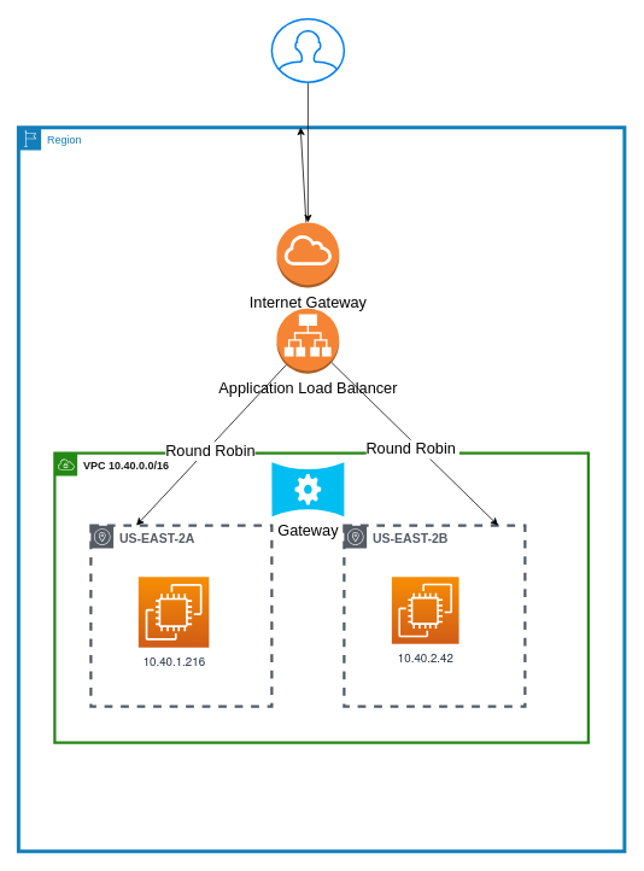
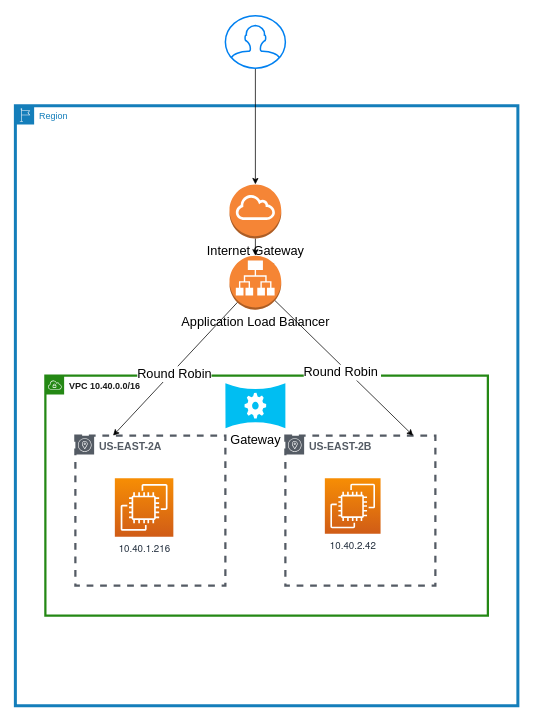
  <mxCell id="0" />
  <mxCell id="1" parent="0" />
  <mxCell id="2" value="Region" style="points=[[0,0],[0.25,0],[0.5,0],[0.75,0],[1,0],[1,0.25],[1,0.5],[1,0.75],[1,1],[0.75,1],[0.5,1],[0.25,1],[0,1],[0,0.75],[0,0.5],[0,0.25]];outlineConnect=0;gradientColor=none;html=1;whiteSpace=wrap;fontSize=12;fontStyle=0;shape=mxgraph.aws4.group;grIcon=mxgraph.aws4.group_region;strokeColor=#147EBA;fillColor=none;verticalAlign=top;align=left;spacingLeft=30;fontColor=#147EBA;dashed=0;strokeWidth=4;" vertex="1" parent="1"><mxGeometry x="20" y="140" width="670" height="800" as="geometry" /></mxCell>
  <mxCell id="3" value="" style="group" vertex="1" connectable="0" parent="1"><mxGeometry x="380" y="580" width="200" height="200" as="geometry" /></mxCell>
  <mxCell id="4" value="&lt;font style=&quot;font-size: 14px&quot;&gt;&lt;b&gt;US-EAST-2B&lt;/b&gt;&lt;/font&gt;" style="outlineConnect=0;gradientColor=none;html=1;whiteSpace=wrap;fontSize=12;fontStyle=0;shape=mxgraph.aws4.group;grIcon=mxgraph.aws4.group_availability_zone;strokeColor=#545B64;fillColor=none;verticalAlign=top;align=left;spacingLeft=30;fontColor=#545B64;dashed=1;strokeWidth=3;" vertex="1" parent="3"><mxGeometry width="200" height="200" as="geometry" /></mxCell>
  <mxCell id="5" value="&lt;span style=&quot;font-family: &amp;#34;helvetica neue&amp;#34; , &amp;#34;roboto&amp;#34; , &amp;#34;arial&amp;#34; , sans-serif ; font-size: 13px ; background-color: rgb(255 , 255 , 255)&quot;&gt;10.40.2.42&lt;/span&gt;" style="outlineConnect=0;fontColor=#232F3E;gradientColor=#F78E04;gradientDirection=north;fillColor=#D05C17;strokeColor=#ffffff;dashed=0;verticalLabelPosition=bottom;verticalAlign=top;align=center;html=1;fontSize=12;fontStyle=0;aspect=fixed;shape=mxgraph.aws4.resourceIcon;resIcon=mxgraph.aws4.ec2;" vertex="1" parent="3"><mxGeometry x="52.632" y="56.667" width="74.286" height="74.286" as="geometry" /></mxCell>
  <mxCell id="6" value="" style="group" vertex="1" connectable="0" parent="1"><mxGeometry x="100" y="580" width="200" height="200" as="geometry" /></mxCell>
  <mxCell id="7" value="&lt;font style=&quot;font-size: 14px&quot;&gt;&lt;b&gt;US-EAST-2A&lt;/b&gt;&lt;/font&gt;" style="outlineConnect=0;gradientColor=none;html=1;whiteSpace=wrap;fontSize=12;fontStyle=0;shape=mxgraph.aws4.group;grIcon=mxgraph.aws4.group_availability_zone;strokeColor=#545B64;fillColor=none;verticalAlign=top;align=left;spacingLeft=30;fontColor=#545B64;dashed=1;strokeWidth=3;" vertex="1" parent="6"><mxGeometry width="200" height="200" as="geometry" /></mxCell>
  <mxCell id="8" value="&lt;span style=&quot;font-family: &amp;#34;helvetica neue&amp;#34; , &amp;#34;roboto&amp;#34; , &amp;#34;arial&amp;#34; , sans-serif ; font-size: 13px ; background-color: rgb(255 , 255 , 255)&quot;&gt;10.40.1.216&lt;/span&gt;" style="outlineConnect=0;fontColor=#232F3E;gradientColor=#F78E04;gradientDirection=north;fillColor=#D05C17;strokeColor=#ffffff;dashed=0;verticalLabelPosition=bottom;verticalAlign=top;align=center;html=1;fontSize=12;fontStyle=0;aspect=fixed;shape=mxgraph.aws4.resourceIcon;resIcon=mxgraph.aws4.ec2;" vertex="1" parent="6"><mxGeometry x="52.632" y="56.667" width="78" height="78" as="geometry" /></mxCell>
  <mxCell id="9" value="&lt;b&gt;&lt;font color=&quot;#191919&quot;&gt;VPC 10.40.0.0/16&lt;/font&gt;&lt;/b&gt;" style="points=[[0,0],[0.25,0],[0.5,0],[0.75,0],[1,0],[1,0.25],[1,0.5],[1,0.75],[1,1],[0.75,1],[0.5,1],[0.25,1],[0,1],[0,0.75],[0,0.5],[0,0.25]];outlineConnect=0;gradientColor=none;html=1;whiteSpace=wrap;fontSize=12;fontStyle=0;shape=mxgraph.aws4.group;grIcon=mxgraph.aws4.group_vpc;strokeColor=#248814;fillColor=none;verticalAlign=top;align=left;spacingLeft=30;fontColor=#AAB7B8;dashed=0;strokeWidth=3;" vertex="1" parent="1"><mxGeometry x="60" y="500" width="590" height="320" as="geometry" /></mxCell>
  <mxCell id="10" style="edgeStyle=none;rounded=0;orthogonalLoop=1;jettySize=auto;html=1;fontSize=17;" edge="1" parent="1" source="11" target="16"><mxGeometry relative="1" as="geometry" /></mxCell>
  <mxCell id="11" value="" style="html=1;verticalLabelPosition=bottom;align=center;labelBackgroundColor=#ffffff;verticalAlign=top;strokeWidth=2;strokeColor=#0080F0;shadow=0;dashed=0;shape=mxgraph.ios7.icons.user;" vertex="1" parent="1"><mxGeometry x="300" y="20" width="80" height="70" as="geometry" /></mxCell>
  <mxCell id="12" value="&lt;font style=&quot;font-size: 17px&quot;&gt;Round Robin&lt;/font&gt;" style="edgeStyle=none;rounded=0;orthogonalLoop=1;jettySize=auto;html=1;entryX=0.153;entryY=0.25;entryDx=0;entryDy=0;entryPerimeter=0;exitX=0.855;exitY=0.145;exitDx=0;exitDy=0;exitPerimeter=0;" edge="1" parent="1" source="17" target="9"><mxGeometry x="0.261" y="4" relative="1" as="geometry"><mxPoint x="305.5" y="437.64" as="sourcePoint" /><mxPoint as="offset" /></mxGeometry></mxCell>
  <mxCell id="13" style="edgeStyle=none;rounded=0;orthogonalLoop=1;jettySize=auto;html=1;entryX=0.831;entryY=0.25;entryDx=0;entryDy=0;entryPerimeter=0;exitX=0.145;exitY=0.145;exitDx=0;exitDy=0;exitPerimeter=0;" edge="1" parent="1" source="17" target="9"><mxGeometry relative="1" as="geometry"><mxPoint x="374.5" y="434.546" as="sourcePoint" /></mxGeometry></mxCell>
  <mxCell id="14" value="Round Robin&amp;nbsp;" style="edgeLabel;html=1;align=center;verticalAlign=middle;resizable=0;points=[];fontSize=17;" vertex="1" connectable="0" parent="13"><mxGeometry x="0.178" y="2" relative="1" as="geometry"><mxPoint x="0.98" y="11.57" as="offset" /></mxGeometry></mxCell>
- <mxCell id="15" value="" style="edgeStyle=none;rounded=0;orthogonalLoop=1;jettySize=auto;html=1;fontSize=17;" edge="1" parent="1" source="16" target="2"><mxGeometry relative="1" as="geometry" /></mxCell>
+ <mxCell id="15" value="" style="edgeStyle=none;rounded=0;orthogonalLoop=1;jettySize=auto;html=1;fontSize=17;" edge="1" parent="1" source="16" target="17"><mxGeometry relative="1" as="geometry" /></mxCell>
  <mxCell id="16" value="Internet Gateway" style="outlineConnect=0;dashed=0;verticalLabelPosition=bottom;verticalAlign=top;align=center;html=1;shape=mxgraph.aws3.internet_gateway;fillColor=#F58536;gradientColor=none;strokeWidth=3;fontSize=17;" vertex="1" parent="1"><mxGeometry x="305.5" y="245" width="69" height="72" as="geometry" /></mxCell>
  <mxCell id="17" value="Application Load Balancer" style="outlineConnect=0;dashed=0;verticalLabelPosition=bottom;verticalAlign=top;align=center;html=1;shape=mxgraph.aws3.application_load_balancer;fillColor=#F58534;gradientColor=none;strokeWidth=3;fontSize=17;" vertex="1" parent="1"><mxGeometry x="305.5" y="340" width="69" height="72" as="geometry" /></mxCell>
  <mxCell id="18" value="Gateway" style="verticalLabelPosition=bottom;html=1;verticalAlign=top;align=center;strokeColor=none;fillColor=#00BEF2;shape=mxgraph.azure.autoscale;fontSize=17;" vertex="1" parent="1"><mxGeometry x="300" y="510" width="80" height="60" as="geometry" /></mxCell>
